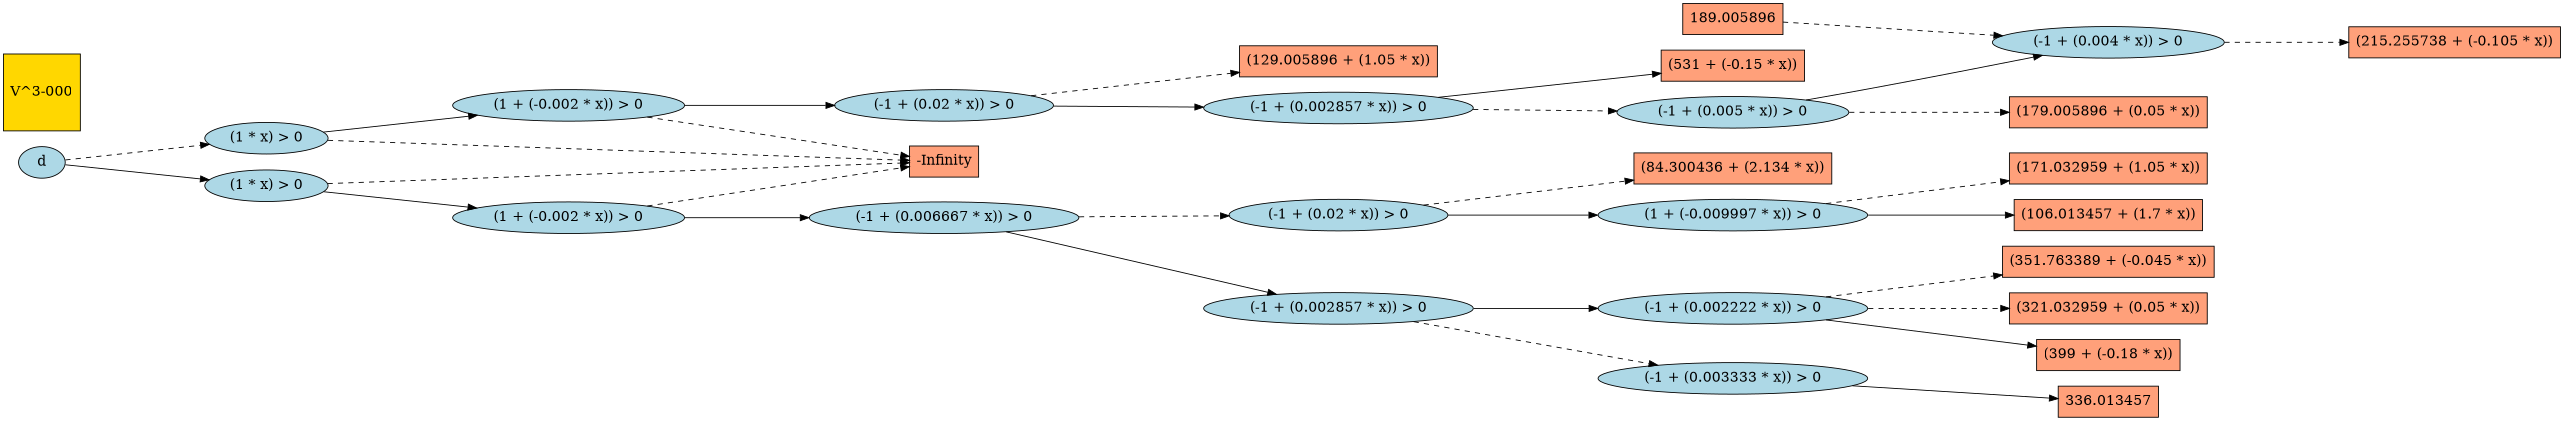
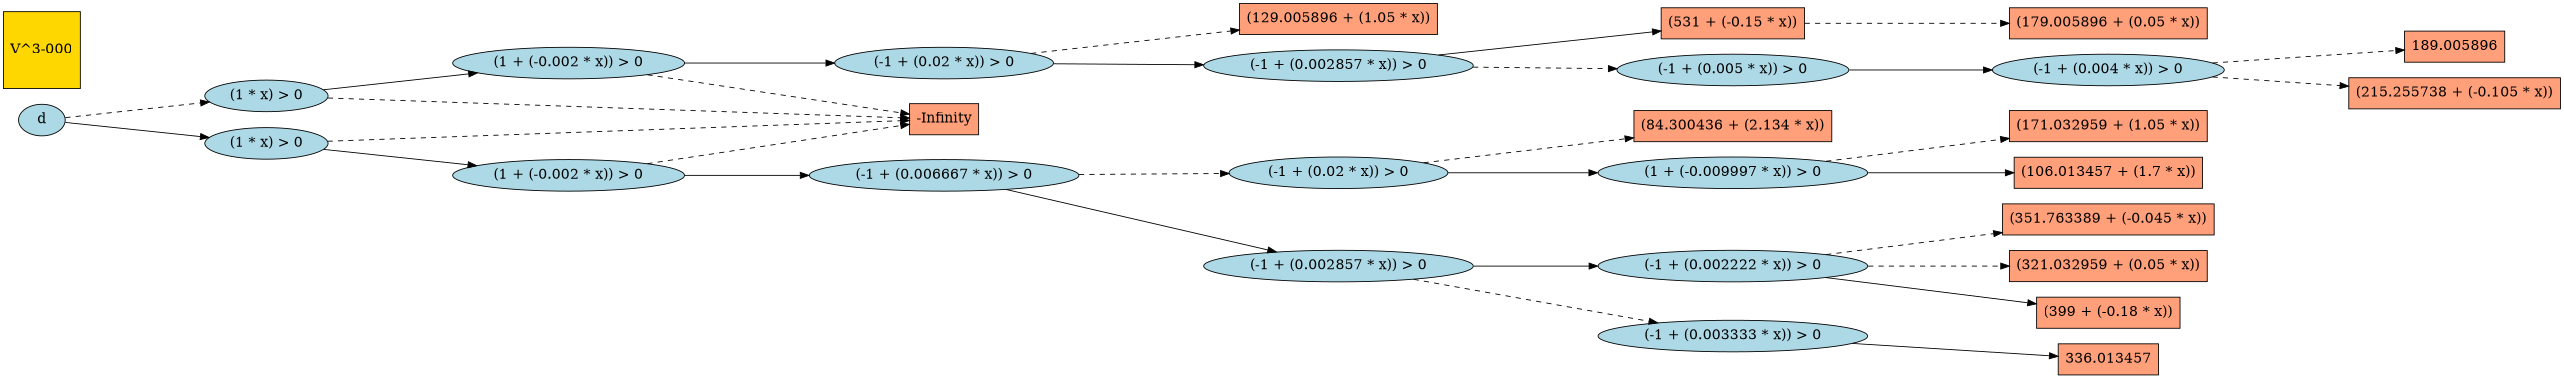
  digraph {
    fontname=Helvetica
    fontsize=16
    rankdir=LR
    ranksep=2.00
    node [color=black fillcolor=lightblue fontsize=16 shape=ellipse style=filled]
    edge [color=black style=dashed]
    n1 [fillcolor=lightsalmon label="(531 + (-0.15 * x))" shape=box]
    n2 [fillcolor=lightsalmon label="(351.763389 + (-0.045 * x))" shape=box]
    n3 [fillcolor=lightsalmon label="(171.032959 + (1.05 * x))" shape=box]
    n4 [fillcolor=lightsalmon label=189.005896 shape=box]
    n5 [fillcolor=lightsalmon label="(321.032959 + (0.05 * x))" shape=box]
    n6 [label="(1 + (-0.002 * x)) > 0"]
    n7 [label="(-1 + (0.02 * x)) > 0"]
    n8 [fillcolor=lightsalmon label="-Infinity" shape=box]
    n9 [fillcolor=lightsalmon label="(129.005896 + (1.05 * x))" shape=box]
    n10 [label="(-1 + (0.002857 * x)) > 0"]
    n11 [label="(-1 + (0.005 * x)) > 0"]
    n12 [label="(1 * x) > 0"]
    n13 [fillcolor=lightsalmon label="(84.300436 + (2.134 * x))" shape=box]
    n14 [label="(-1 + (0.004 * x)) > 0"]
    n15 [fillcolor=lightsalmon label="(215.255738 + (-0.105 * x))" shape=box]
    n16 [fillcolor=lightsalmon label="(179.005896 + (0.05 * x))" shape=box]
    n17 [label="(1 + (-0.009997 * x)) > 0"]
    n18 [fillcolor=lightsalmon label="(106.013457 + (1.7 * x))" shape=box]
    n19 [fillcolor=lightsalmon label=336.013457 shape=box]
    n20 [label="(1 * x) > 0"]
    n21 [label="(1 + (-0.002 * x)) > 0"]
    n22 [label="(-1 + (0.006667 * x)) > 0"]
    n23 [label="(-1 + (0.02 * x)) > 0"]
    n24 [label="(-1 + (0.002857 * x)) > 0"]
    n25 [label=d]
    n26 [label="(-1 + (0.002222 * x)) > 0"]
    n27 [label="(-1 + (0.003333 * x)) > 0"]
    n28 [fillcolor=lightsalmon label="(399 + (-0.18 * x))" shape=box]
    n29 [fillcolor=gold1 label="V^3-000" shape=square]
    n6 -> n7 [style=solid]
    n6 -> n8
    n7 -> n9
    n7 -> n10 [style=solid]
    n10 -> n1 [style=solid]
    n10 -> n11
    n11 -> n14 [style=solid]
-   n11 -> n16
+   n1 -> n16
    n12 -> n6 [style=solid]
    n12 -> n8
-   n4 -> n14
+   n14 -> n4
    n14 -> n15
    n17 -> n3
    n17 -> n18 [style=solid]
    n20 -> n8
    n20 -> n21 [style=solid]
    n21 -> n8
    n21 -> n22 [style=solid]
    n22 -> n23
    n22 -> n24 [style=solid]
    n23 -> n13
    n23 -> n17 [style=solid]
    n24 -> n26 [style=solid]
    n24 -> n27
    n25 -> n12
    n25 -> n20 [style=solid]
    n26 -> n2
    n26 -> n5
    n26 -> n28 [style=solid]
    n27 -> n19 [style=solid]
  }
